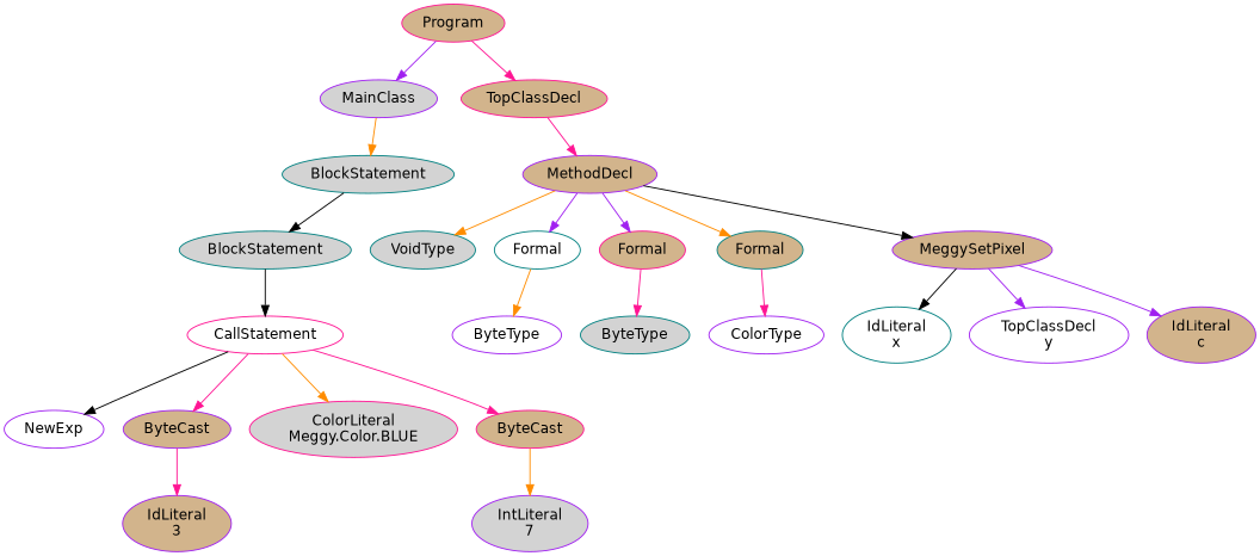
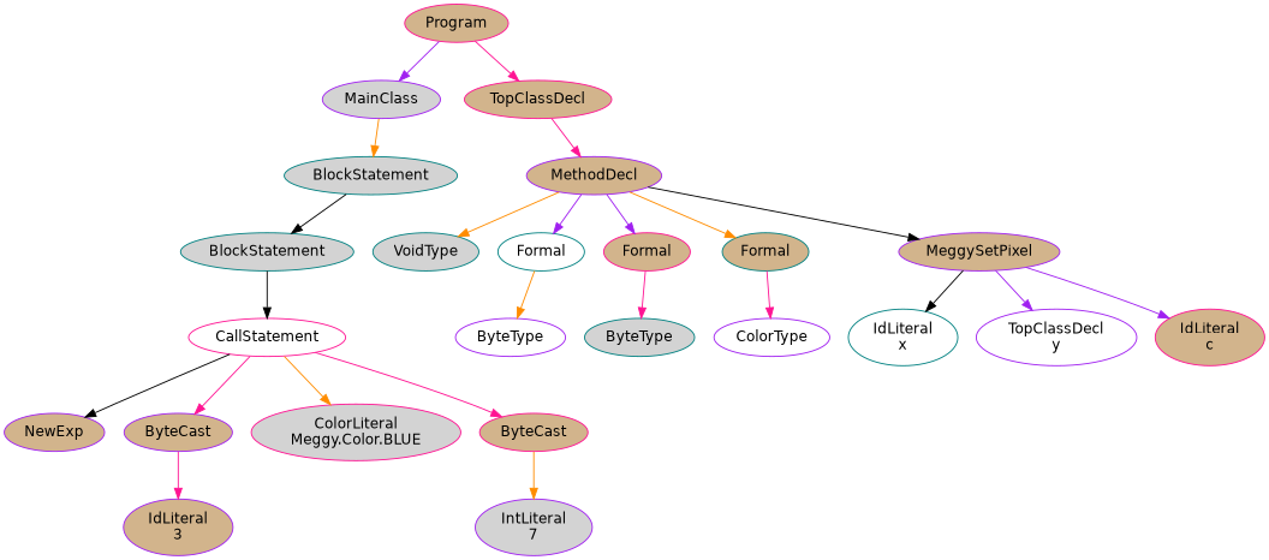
  digraph {
    fontname="DejaVu Sans"
    node [color=purple fillcolor=tan fontname="DejaVu Sans" style=filled]
    edge [color=deeppink fontname="DejaVu Sans"]
    n1 [color=deeppink label=Program]
    n2 [fillcolor=lightgrey label=MainClass]
    n3 [color=deeppink label=TopClassDecl]
    n4 [color=teal fillcolor=lightgrey label=BlockStatement]
    n5 [label=MethodDecl]
    n6 [color=teal fillcolor=lightgrey label=BlockStatement]
    n7 [color=deeppink fillcolor=white label=CallStatement]
-   n8 [fillcolor=white label=NewExp]
+   n8 [label=NewExp]
    n9 [label=ByteCast]
    n10 [color=deeppink fillcolor=lightgrey label="ColorLiteral\nMeggy.Color.BLUE"]
    n11 [color=deeppink label=ByteCast]
    n12 [label="IdLiteral\n3"]
    n13 [fillcolor=lightgrey label="IntLiteral\n7"]
    n14 [color=teal fillcolor=lightgrey label=VoidType]
    n15 [color=teal fillcolor=white label=Formal]
    n16 [color=deeppink label=Formal]
    n17 [color=teal label=Formal]
    n18 [label=MeggySetPixel]
    n19 [fillcolor=white label=ByteType]
    n20 [color=teal fillcolor=lightgrey label=ByteType]
    n21 [fillcolor=white label=ColorType]
    n22 [color=teal fillcolor=white label="IdLiteral\nx"]
    n23 [fillcolor=white label="TopClassDecl\ny"]
-   n24 [label="IdLiteral\nc"]
+   n24 [color=deeppink label="IdLiteral\nc"]
    n1 -> n2 [color=purple]
    n1 -> n3
    n2 -> n4 [color=darkorange]
    n3 -> n5
    n4 -> n6 [color=black]
    n5 -> n14 [color=darkorange]
    n5 -> n15 [color=purple]
    n5 -> n16 [color=purple]
    n5 -> n17 [color=darkorange]
    n5 -> n18 [color=black]
    n6 -> n7 [color=black]
    n7 -> n8 [color=black]
    n7 -> n9
    n7 -> n10 [color=darkorange]
    n7 -> n11
    n9 -> n12
    n11 -> n13 [color=darkorange]
    n15 -> n19 [color=darkorange]
    n16 -> n20
    n17 -> n21
    n18 -> n22 [color=black]
    n18 -> n23 [color=purple]
    n18 -> n24 [color=purple]
  }
